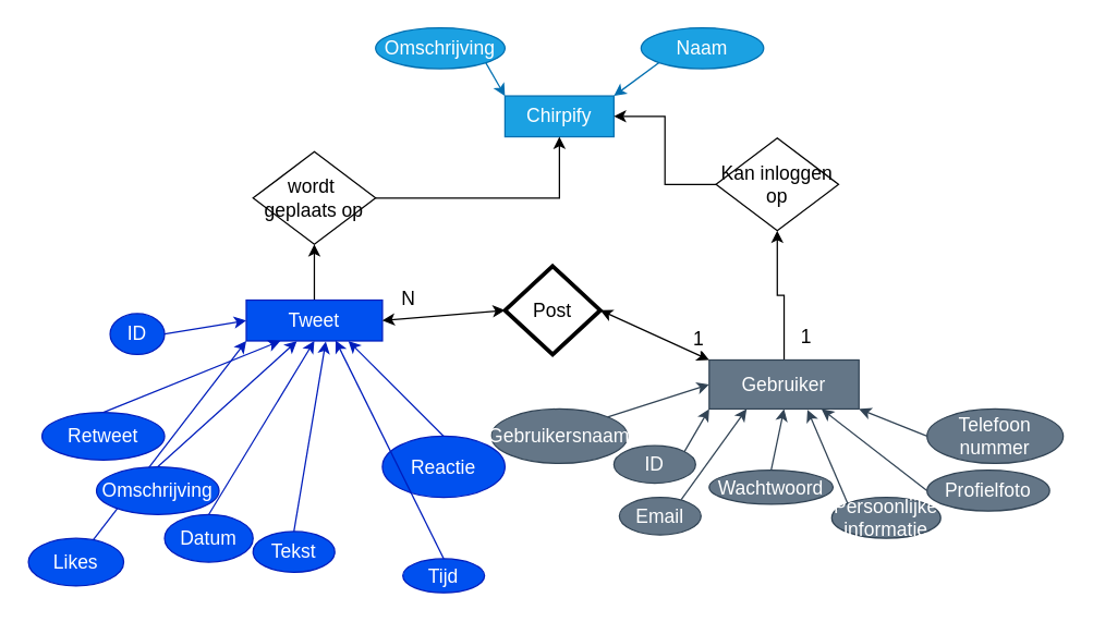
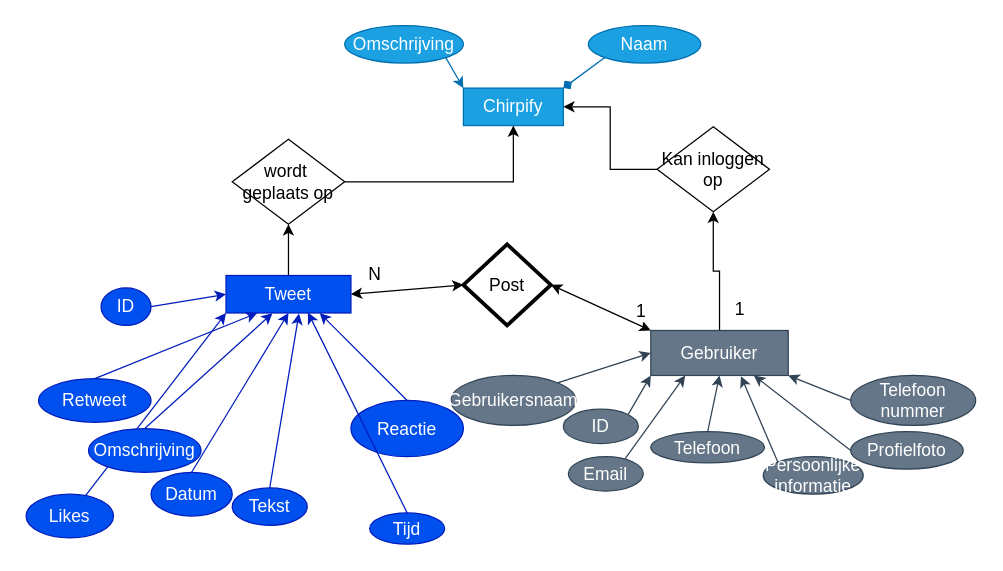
  <mxCell id="0" />
  <mxCell id="1" parent="0" />
  <mxCell id="2" value="Gebruikersnaam" style="ellipse;whiteSpace=wrap;html=1;strokeWidth=1;fontSize=14;fillColor=#647687;fontColor=#ffffff;strokeColor=#314354;" parent="1" vertex="1"><mxGeometry x="360" y="300" width="100" height="40" as="geometry" /></mxCell>
  <mxCell id="3" value="Email" style="ellipse;whiteSpace=wrap;html=1;strokeWidth=1;fontSize=14;fillColor=#647687;fontColor=#ffffff;strokeColor=#314354;" parent="1" vertex="1"><mxGeometry x="454" y="365" width="60" height="27.5" as="geometry" /></mxCell>
- <mxCell id="4" value="Wachtwoord" style="ellipse;whiteSpace=wrap;html=1;strokeWidth=1;fontSize=14;fillColor=#647687;fontColor=#ffffff;strokeColor=#314354;" parent="1" vertex="1"><mxGeometry x="520" y="345" width="91" height="25" as="geometry" /></mxCell>
+ <mxCell id="4" value="Telefoon" style="ellipse;whiteSpace=wrap;html=1;strokeWidth=1;fontSize=14;fillColor=#647687;fontColor=#ffffff;strokeColor=#314354;" parent="1" vertex="1"><mxGeometry x="520" y="345" width="91" height="25" as="geometry" /></mxCell>
  <mxCell id="5" style="edgeStyle=orthogonalEdgeStyle;rounded=0;orthogonalLoop=1;jettySize=auto;html=1;exitX=0.5;exitY=0;exitDx=0;exitDy=0;entryX=0.5;entryY=1;entryDx=0;entryDy=0;strokeWidth=1;fontSize=14;" parent="1" source="7" target="35" edge="1"><mxGeometry relative="1" as="geometry" /></mxCell>
  <mxCell id="6" value="1" style="edgeLabel;html=1;align=center;verticalAlign=middle;resizable=0;points=[];fontSize=14;" parent="5" vertex="1" connectable="0"><mxGeometry x="-0.641" y="-1" relative="1" as="geometry"><mxPoint x="14" as="offset" /></mxGeometry></mxCell>
  <mxCell id="7" value="Gebruiker" style="rounded=0;whiteSpace=wrap;html=1;strokeWidth=1;fontSize=14;fillColor=#647687;fontColor=#ffffff;strokeColor=#314354;" parent="1" vertex="1"><mxGeometry x="520" y="264" width="110" height="36" as="geometry" /></mxCell>
  <mxCell id="8" value="" style="endArrow=classic;html=1;rounded=0;exitX=1;exitY=0;exitDx=0;exitDy=0;entryX=0;entryY=0.5;entryDx=0;entryDy=0;strokeWidth=1;fontSize=14;fillColor=#647687;strokeColor=#314354;" parent="1" source="2" target="7" edge="1"><mxGeometry width="50" height="50" relative="1" as="geometry"><mxPoint x="490" y="274" as="sourcePoint" /><mxPoint x="540" y="224" as="targetPoint" /></mxGeometry></mxCell>
  <mxCell id="9" value="" style="endArrow=classic;html=1;rounded=0;entryX=0.25;entryY=1;entryDx=0;entryDy=0;exitX=0.758;exitY=0.058;exitDx=0;exitDy=0;exitPerimeter=0;strokeWidth=1;fontSize=14;fillColor=#647687;strokeColor=#314354;" parent="1" source="3" target="7" edge="1"><mxGeometry width="50" height="50" relative="1" as="geometry"><mxPoint x="450" y="514" as="sourcePoint" /><mxPoint x="500" y="464" as="targetPoint" /></mxGeometry></mxCell>
  <mxCell id="10" value="" style="endArrow=classic;html=1;rounded=0;entryX=0.5;entryY=1;entryDx=0;entryDy=0;exitX=0.5;exitY=0;exitDx=0;exitDy=0;strokeWidth=1;fontSize=14;fillColor=#647687;strokeColor=#314354;" parent="1" source="4" target="7" edge="1"><mxGeometry width="50" height="50" relative="1" as="geometry"><mxPoint x="610" y="544" as="sourcePoint" /><mxPoint x="660" y="494" as="targetPoint" /></mxGeometry></mxCell>
  <mxCell id="11" value="Persoonlijke informatie" style="ellipse;whiteSpace=wrap;html=1;strokeWidth=1;fontSize=14;fillColor=#647687;fontColor=#ffffff;strokeColor=#314354;" parent="1" vertex="1"><mxGeometry x="610" y="365" width="80" height="30" as="geometry" /></mxCell>
  <mxCell id="12" value="" style="endArrow=classic;html=1;rounded=0;entryX=0.656;entryY=1.016;entryDx=0;entryDy=0;exitX=0;exitY=0;exitDx=0;exitDy=0;strokeWidth=1;entryPerimeter=0;fontSize=14;fillColor=#647687;strokeColor=#314354;" parent="1" source="11" target="7" edge="1"><mxGeometry width="50" height="50" relative="1" as="geometry"><mxPoint x="680" y="320" as="sourcePoint" /><mxPoint x="730" y="270" as="targetPoint" /></mxGeometry></mxCell>
  <mxCell id="13" style="edgeStyle=orthogonalEdgeStyle;rounded=0;orthogonalLoop=1;jettySize=auto;html=1;exitX=0.5;exitY=0;exitDx=0;exitDy=0;entryX=0.5;entryY=1;entryDx=0;entryDy=0;strokeWidth=1;fontSize=14;" parent="1" source="14" target="38" edge="1"><mxGeometry relative="1" as="geometry" /></mxCell>
  <mxCell id="14" value="Tweet" style="rounded=0;whiteSpace=wrap;html=1;strokeWidth=1;fontSize=14;fillColor=#0050ef;fontColor=#ffffff;strokeColor=#001DBC;" parent="1" vertex="1"><mxGeometry x="180" y="220" width="100" height="30" as="geometry" /></mxCell>
  <mxCell id="15" value="Post" style="rhombus;whiteSpace=wrap;html=1;strokeWidth=3;fontSize=14;" parent="1" vertex="1"><mxGeometry x="370" y="195" width="70" height="65" as="geometry" /></mxCell>
  <mxCell id="16" value="ID" style="ellipse;whiteSpace=wrap;html=1;strokeWidth=1;fontSize=14;fillColor=#0050ef;fontColor=#ffffff;strokeColor=#001DBC;" parent="1" vertex="1"><mxGeometry x="80" y="230" width="40" height="30" as="geometry" /></mxCell>
  <mxCell id="17" value="Likes" style="ellipse;whiteSpace=wrap;html=1;strokeWidth=1;fontSize=14;fillColor=#0050ef;fontColor=#ffffff;strokeColor=#001DBC;" parent="1" vertex="1"><mxGeometry x="20" y="395" width="70" height="35" as="geometry" /></mxCell>
  <mxCell id="18" value="Retweet" style="ellipse;whiteSpace=wrap;html=1;strokeWidth=1;fontSize=14;fillColor=#0050ef;fontColor=#ffffff;strokeColor=#001DBC;" parent="1" vertex="1"><mxGeometry x="30" y="302.5" width="90" height="35" as="geometry" /></mxCell>
  <mxCell id="19" value="" style="endArrow=classic;html=1;rounded=0;exitX=1;exitY=0.5;exitDx=0;exitDy=0;entryX=0;entryY=0.5;entryDx=0;entryDy=0;strokeWidth=1;fontSize=14;fillColor=#0050ef;strokeColor=#001DBC;" parent="1" source="16" target="14" edge="1"><mxGeometry width="50" height="50" relative="1" as="geometry"><mxPoint x="130" y="280" as="sourcePoint" /><mxPoint x="180" y="230" as="targetPoint" /></mxGeometry></mxCell>
  <mxCell id="20" value="" style="endArrow=classic;html=1;rounded=0;entryX=0;entryY=1;entryDx=0;entryDy=0;strokeWidth=1;fontSize=14;fillColor=#0050ef;strokeColor=#001DBC;" parent="1" source="17" target="14" edge="1"><mxGeometry width="50" height="50" relative="1" as="geometry"><mxPoint x="160" y="310" as="sourcePoint" /><mxPoint x="210" y="260" as="targetPoint" /></mxGeometry></mxCell>
  <mxCell id="21" value="" style="endArrow=classic;html=1;rounded=0;entryX=0.25;entryY=1;entryDx=0;entryDy=0;exitX=0.5;exitY=0;exitDx=0;exitDy=0;strokeWidth=1;fontSize=14;fillColor=#0050ef;strokeColor=#001DBC;" parent="1" source="18" target="14" edge="1"><mxGeometry width="50" height="50" relative="1" as="geometry"><mxPoint x="240" y="330" as="sourcePoint" /><mxPoint x="290" y="280" as="targetPoint" /></mxGeometry></mxCell>
  <mxCell id="22" value="" style="endArrow=classic;startArrow=classic;html=1;rounded=0;entryX=1;entryY=0.5;entryDx=0;entryDy=0;exitX=0;exitY=0;exitDx=0;exitDy=0;strokeWidth=1;fontSize=14;" parent="1" source="7" target="15" edge="1"><mxGeometry width="50" height="50" relative="1" as="geometry"><mxPoint x="470" y="280" as="sourcePoint" /><mxPoint x="520" y="230" as="targetPoint" /></mxGeometry></mxCell>
  <mxCell id="23" value="" style="endArrow=classic;startArrow=classic;html=1;rounded=0;entryX=0;entryY=0.5;entryDx=0;entryDy=0;exitX=1;exitY=0.5;exitDx=0;exitDy=0;strokeWidth=1;fontSize=14;" parent="1" source="14" target="15" edge="1"><mxGeometry width="50" height="50" relative="1" as="geometry"><mxPoint x="290" y="280" as="sourcePoint" /><mxPoint x="340" y="230" as="targetPoint" /></mxGeometry></mxCell>
  <mxCell id="24" value="Profielfoto" style="ellipse;whiteSpace=wrap;html=1;strokeWidth=1;fontSize=14;fillColor=#647687;fontColor=#ffffff;strokeColor=#314354;" parent="1" vertex="1"><mxGeometry x="680" y="345" width="90" height="30" as="geometry" /></mxCell>
  <mxCell id="25" value="" style="endArrow=classic;html=1;rounded=0;strokeWidth=1;fontSize=14;entryX=0.75;entryY=1;entryDx=0;entryDy=0;exitX=0;exitY=0.5;exitDx=0;exitDy=0;fillColor=#647687;strokeColor=#314354;" parent="1" source="24" target="7" edge="1"><mxGeometry width="50" height="50" relative="1" as="geometry"><mxPoint x="650" y="250" as="sourcePoint" /><mxPoint x="700" y="200" as="targetPoint" /></mxGeometry></mxCell>
  <mxCell id="26" value="Telefoon nummer" style="ellipse;whiteSpace=wrap;html=1;strokeWidth=1;fontSize=14;fillColor=#647687;fontColor=#ffffff;strokeColor=#314354;" parent="1" vertex="1"><mxGeometry x="680" y="300" width="100" height="40" as="geometry" /></mxCell>
  <mxCell id="27" value="" style="endArrow=classic;html=1;rounded=0;exitX=0;exitY=0.5;exitDx=0;exitDy=0;entryX=1;entryY=1;entryDx=0;entryDy=0;fontSize=14;strokeWidth=1;fillColor=#647687;strokeColor=#314354;" parent="1" source="26" target="7" edge="1"><mxGeometry width="50" height="50" relative="1" as="geometry"><mxPoint x="680" y="280" as="sourcePoint" /><mxPoint x="730" y="230" as="targetPoint" /></mxGeometry></mxCell>
  <mxCell id="28" value="" style="endArrow=classic;html=1;rounded=0;entryX=0.372;entryY=1.004;entryDx=0;entryDy=0;exitX=0.5;exitY=0;exitDx=0;exitDy=0;fontSize=14;strokeWidth=1;fillColor=#0050ef;strokeColor=#001DBC;entryPerimeter=0;" parent="1" source="42" target="14" edge="1"><mxGeometry width="50" height="50" relative="1" as="geometry"><mxPoint x="140" y="327" as="sourcePoint" /><mxPoint x="250" y="270" as="targetPoint" /></mxGeometry></mxCell>
  <mxCell id="29" value="Chirpify" style="rounded=0;whiteSpace=wrap;html=1;strokeWidth=1;fontSize=14;fillColor=#1ba1e2;fontColor=#ffffff;strokeColor=#006EAF;" parent="1" vertex="1"><mxGeometry x="370" y="70" width="80" height="30" as="geometry" /></mxCell>
  <mxCell id="30" value="Omschrijving" style="ellipse;whiteSpace=wrap;html=1;strokeWidth=1;fillColor=#1ba1e2;fontColor=#ffffff;strokeColor=#006EAF;fontSize=14;" parent="1" vertex="1"><mxGeometry x="275" y="20" width="95" height="30" as="geometry" /></mxCell>
  <mxCell id="31" value="Naam" style="ellipse;whiteSpace=wrap;html=1;strokeWidth=1;fillColor=#1BA1E2;fontColor=#ffffff;strokeColor=#006EAF;fontSize=14;" parent="1" vertex="1"><mxGeometry x="470" y="20" width="90" height="30" as="geometry" /></mxCell>
  <mxCell id="32" value="" style="endArrow=classic;html=1;rounded=0;exitX=1;exitY=1;exitDx=0;exitDy=0;entryX=0;entryY=0;entryDx=0;entryDy=0;strokeWidth=1;fontSize=14;fillColor=#1ba1e2;strokeColor=#006EAF;" parent="1" source="30" target="29" edge="1"><mxGeometry width="50" height="50" relative="1" as="geometry"><mxPoint x="375" y="30" as="sourcePoint" /><mxPoint x="405" y="54.37" as="targetPoint" /></mxGeometry></mxCell>
- <mxCell id="33" value="" style="endArrow=classic;html=1;rounded=0;exitX=0;exitY=1;exitDx=0;exitDy=0;entryX=1;entryY=0;entryDx=0;entryDy=0;strokeWidth=1;fontSize=14;fillColor=#1ba1e2;strokeColor=#006EAF;" parent="1" source="31" target="29" edge="1"><mxGeometry width="50" height="50" relative="1" as="geometry"><mxPoint x="410" y="-10" as="sourcePoint" /><mxPoint x="442" y="35" as="targetPoint" /></mxGeometry></mxCell>
+ <mxCell id="33" value="" style="endArrow=diamond;html=1;rounded=0;exitX=0;exitY=1;exitDx=0;exitDy=0;entryX=1;entryY=0;entryDx=0;entryDy=0;strokeWidth=1;fontSize=14;fillColor=#1ba1e2;strokeColor=#006EAF;" parent="1" source="31" target="29" edge="1"><mxGeometry width="50" height="50" relative="1" as="geometry"><mxPoint x="410" y="-10" as="sourcePoint" /><mxPoint x="442" y="35" as="targetPoint" /></mxGeometry></mxCell>
  <mxCell id="34" style="edgeStyle=orthogonalEdgeStyle;rounded=0;orthogonalLoop=1;jettySize=auto;html=1;exitX=0;exitY=0.5;exitDx=0;exitDy=0;strokeWidth=1;fontSize=14;entryX=1;entryY=0.5;entryDx=0;entryDy=0;" parent="1" source="35" target="29" edge="1"><mxGeometry relative="1" as="geometry"><mxPoint x="450" y="145" as="targetPoint" /></mxGeometry></mxCell>
  <mxCell id="35" value="&lt;div style=&quot;font-size: 14px;&quot;&gt;&lt;span style=&quot;font-size: 14px;&quot;&gt;Kan inloggen op&lt;/span&gt;&lt;/div&gt;" style="rhombus;whiteSpace=wrap;html=1;strokeWidth=1;fontSize=14;labelBackgroundColor=none;labelBorderColor=none;verticalAlign=middle;align=center;" parent="1" vertex="1"><mxGeometry x="525" y="101" width="90" height="68" as="geometry" /></mxCell>
  <mxCell id="36" value="" style="endArrow=classic;html=1;rounded=0;strokeWidth=1;fontSize=14;entryX=0.75;entryY=1;entryDx=0;entryDy=0;exitX=0.5;exitY=0;exitDx=0;exitDy=0;fillColor=#0050ef;strokeColor=#001DBC;" parent="1" source="43" target="14" edge="1"><mxGeometry width="50" height="50" relative="1" as="geometry"><mxPoint x="290" y="340" as="sourcePoint" /><mxPoint x="320" y="280" as="targetPoint" /></mxGeometry></mxCell>
  <mxCell id="37" style="edgeStyle=orthogonalEdgeStyle;rounded=0;orthogonalLoop=1;jettySize=auto;html=1;exitX=1;exitY=0.5;exitDx=0;exitDy=0;entryX=0.5;entryY=1;entryDx=0;entryDy=0;strokeWidth=1;fontSize=14;" parent="1" source="38" target="29" edge="1"><mxGeometry relative="1" as="geometry" /></mxCell>
  <mxCell id="38" value="&lt;div style=&quot;font-size: 14px;&quot;&gt;&lt;span style=&quot;font-size: 14px;&quot;&gt;wordt&amp;nbsp;&lt;/span&gt;&lt;/div&gt;geplaats op" style="rhombus;whiteSpace=wrap;html=1;strokeWidth=1;fontSize=14;labelBackgroundColor=none;labelBorderColor=none;verticalAlign=middle;align=center;" parent="1" vertex="1"><mxGeometry x="185" y="111" width="90" height="68" as="geometry" /></mxCell>
  <mxCell id="39" value="N" style="edgeLabel;html=1;align=center;verticalAlign=middle;resizable=0;points=[];fontSize=14;" parent="1" vertex="1" connectable="0"><mxGeometry x="430" y="234.998" as="geometry"><mxPoint x="-132" y="-16" as="offset" /></mxGeometry></mxCell>
  <mxCell id="40" value="ID" style="ellipse;whiteSpace=wrap;html=1;strokeWidth=1;fontSize=14;fillColor=#647687;fontColor=#ffffff;strokeColor=#314354;" parent="1" vertex="1"><mxGeometry x="450" y="327" width="60" height="27.5" as="geometry" /></mxCell>
  <mxCell id="41" value="" style="endArrow=classic;html=1;rounded=0;strokeWidth=1;fontSize=14;entryX=0;entryY=1;entryDx=0;entryDy=0;exitX=1;exitY=0;exitDx=0;exitDy=0;fillColor=#647687;strokeColor=#314354;" parent="1" source="40" target="7" edge="1"><mxGeometry width="50" height="50" relative="1" as="geometry"><mxPoint x="360" y="430" as="sourcePoint" /><mxPoint x="410" y="380" as="targetPoint" /></mxGeometry></mxCell>
  <mxCell id="42" value="Omschrijving" style="ellipse;whiteSpace=wrap;html=1;strokeWidth=1;fontSize=14;fillColor=#0050ef;fontColor=#ffffff;strokeColor=#001DBC;" parent="1" vertex="1"><mxGeometry x="70" y="342.5" width="90" height="35" as="geometry" /></mxCell>
  <mxCell id="43" value="Reactie" style="ellipse;whiteSpace=wrap;html=1;strokeWidth=1;fontSize=14;fillColor=#0050ef;fontColor=#ffffff;strokeColor=#001DBC;" parent="1" vertex="1"><mxGeometry x="280" y="320" width="90" height="45" as="geometry" /></mxCell>
  <mxCell id="44" value="Tekst" style="ellipse;whiteSpace=wrap;html=1;strokeWidth=1;fontSize=14;fillColor=#0050ef;fontColor=#ffffff;strokeColor=#001DBC;" parent="1" vertex="1"><mxGeometry x="185" y="390" width="60" height="30" as="geometry" /></mxCell>
  <mxCell id="45" value="Datum" style="ellipse;whiteSpace=wrap;html=1;strokeWidth=1;fontSize=14;fillColor=#0050ef;fontColor=#ffffff;strokeColor=#001DBC;" parent="1" vertex="1"><mxGeometry x="120" y="377.5" width="65" height="35" as="geometry" /></mxCell>
  <mxCell id="46" value="Tijd" style="ellipse;whiteSpace=wrap;html=1;strokeWidth=1;fontSize=14;fillColor=#0050ef;fontColor=#ffffff;strokeColor=#001DBC;" parent="1" vertex="1"><mxGeometry x="295" y="410" width="60" height="25" as="geometry" /></mxCell>
  <mxCell id="47" value="" style="endArrow=classic;html=1;rounded=0;entryX=0.5;entryY=1;entryDx=0;entryDy=0;exitX=0.5;exitY=0;exitDx=0;exitDy=0;fontSize=14;strokeWidth=1;fillColor=#0050ef;strokeColor=#001DBC;" parent="1" source="45" target="14" edge="1"><mxGeometry width="50" height="50" relative="1" as="geometry"><mxPoint x="125" y="353" as="sourcePoint" /><mxPoint x="240" y="260" as="targetPoint" /></mxGeometry></mxCell>
  <mxCell id="48" value="" style="endArrow=classic;html=1;rounded=0;entryX=0.584;entryY=1.013;entryDx=0;entryDy=0;exitX=0.5;exitY=0;exitDx=0;exitDy=0;fontSize=14;strokeWidth=1;fillColor=#0050ef;strokeColor=#001DBC;entryPerimeter=0;" parent="1" source="44" target="14" edge="1"><mxGeometry width="50" height="50" relative="1" as="geometry"><mxPoint x="185" y="384" as="sourcePoint" /><mxPoint x="262" y="256" as="targetPoint" /></mxGeometry></mxCell>
  <mxCell id="49" value="" style="endArrow=classic;html=1;rounded=0;entryX=0.656;entryY=0.987;entryDx=0;entryDy=0;exitX=0.5;exitY=0;exitDx=0;exitDy=0;fontSize=14;strokeWidth=1;fillColor=#0050ef;strokeColor=#001DBC;entryPerimeter=0;" parent="1" source="46" target="14" edge="1"><mxGeometry width="50" height="50" relative="1" as="geometry"><mxPoint x="240" y="402.5" as="sourcePoint" /><mxPoint x="263" y="259.5" as="targetPoint" /></mxGeometry></mxCell>
  <mxCell id="50" value="1" style="edgeLabel;html=1;align=center;verticalAlign=middle;resizable=0;points=[];fontSize=14;" vertex="1" connectable="0" parent="1"><mxGeometry x="600" y="259" as="geometry"><mxPoint x="-89" y="-11" as="offset" /></mxGeometry></mxCell>
